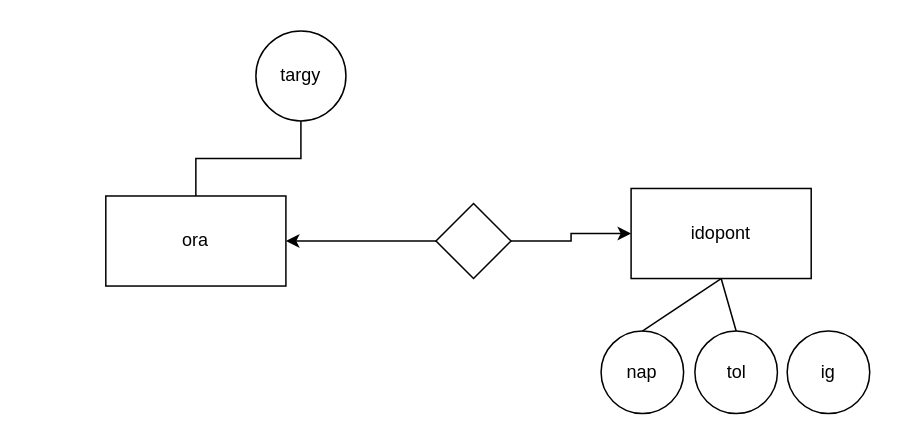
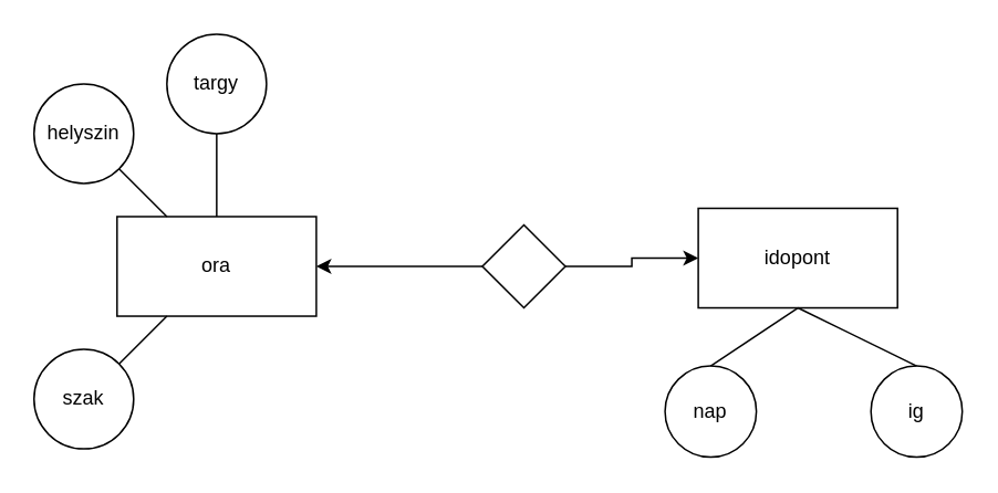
  <mxCell id="0" />
  <mxCell id="1" parent="0" />
  <mxCell id="2" value="" style="edgeStyle=orthogonalEdgeStyle;rounded=0;orthogonalLoop=1;jettySize=auto;html=1;endArrow=none;endFill=0;" parent="1" source="3" target="8" edge="1"><mxGeometry relative="1" as="geometry" /></mxCell>
  <mxCell id="3" value="ora" style="rounded=0;whiteSpace=wrap;html=1;" parent="1" vertex="1"><mxGeometry x="70" y="130" width="120" height="60" as="geometry" /></mxCell>
  <mxCell id="4" value="idopont" style="rounded=0;whiteSpace=wrap;html=1;" parent="1" vertex="1"><mxGeometry x="420" y="125" width="120" height="60" as="geometry" /></mxCell>
  <mxCell id="5" value="" style="edgeStyle=orthogonalEdgeStyle;rounded=0;orthogonalLoop=1;jettySize=auto;html=1;" parent="1" source="7" target="4" edge="1"><mxGeometry relative="1" as="geometry" /></mxCell>
  <mxCell id="6" value="" style="edgeStyle=orthogonalEdgeStyle;rounded=0;orthogonalLoop=1;jettySize=auto;html=1;endArrow=classic;endFill=1;" parent="1" source="7" target="3" edge="1"><mxGeometry relative="1" as="geometry" /></mxCell>
  <mxCell id="7" value="" style="rhombus;whiteSpace=wrap;html=1;" parent="1" vertex="1"><mxGeometry x="290" y="135" width="50" height="50" as="geometry" /></mxCell>
- <mxCell id="8" value="targy" style="ellipse;whiteSpace=wrap;html=1;rounded=0;" parent="1" vertex="1"><mxGeometry x="170" y="20" width="60" height="60" as="geometry" /></mxCell>
+ <mxCell id="8" value="targy" style="ellipse;whiteSpace=wrap;html=1;rounded=0;" parent="1" vertex="1"><mxGeometry x="100" y="20" width="60" height="60" as="geometry" /></mxCell>
+ <mxCell id="9" value="helyszin" style="ellipse;whiteSpace=wrap;html=1;rounded=0;" parent="1" vertex="1"><mxGeometry x="20" y="50" width="60" height="60" as="geometry" /></mxCell>
+ <mxCell id="10" value="szak" style="ellipse;whiteSpace=wrap;html=1;rounded=0;" parent="1" vertex="1"><mxGeometry x="20" y="210" width="60" height="60" as="geometry" /></mxCell>
+ <mxCell id="11" value="" style="endArrow=none;html=1;rounded=0;entryX=1;entryY=1;entryDx=0;entryDy=0;" parent="1" source="3" target="9" edge="1"><mxGeometry width="50" height="50" relative="1" as="geometry"><mxPoint x="140" y="270" as="sourcePoint" /><mxPoint x="190" y="220" as="targetPoint" /></mxGeometry></mxCell>
+ <mxCell id="12" value="" style="endArrow=none;html=1;rounded=0;exitX=0.25;exitY=1;exitDx=0;exitDy=0;" parent="1" source="3" target="10" edge="1"><mxGeometry width="50" height="50" relative="1" as="geometry"><mxPoint x="100" y="190" as="sourcePoint" /><mxPoint x="70" y="190" as="targetPoint" /></mxGeometry></mxCell>
  <mxCell id="13" value="nap&lt;span style=&quot;color: rgba(0, 0, 0, 0); font-family: monospace; font-size: 0px; text-align: start; text-wrap-mode: nowrap;&quot;&gt;%3CmxGraphModel%3E%3Croot%3E%3CmxCell%20id%3D%220%22%2F%3E%3CmxCell%20id%3D%221%22%20parent%3D%220%22%2F%3E%3CmxCell%20id%3D%222%22%20value%3D%22%22%20style%3D%22endArrow%3Dnone%3Bhtml%3D1%3Brounded%3D0%3BentryX%3D1%3BentryY%3D0.5%3BentryDx%3D0%3BentryDy%3D0%3BexitX%3D0%3BexitY%3D0.5%3BexitDx%3D0%3BexitDy%3D0%3B%22%20edge%3D%221%22%20parent%3D%221%22%3E%3CmxGeometry%20width%3D%2250%22%20height%3D%2250%22%20relative%3D%221%22%20as%3D%22geometry%22%3E%3CmxPoint%20x%3D%22150%22%20y%3D%22310%22%20as%3D%22sourcePoint%22%2F%3E%3CmxPoint%20x%3D%22120%22%20y%3D%22310%22%20as%3D%22targetPoint%22%2F%3E%3C%2FmxGeometry%3E%3C%2FmxCell%3E%3C%2Froot%3E%3C%2FmxGraphModel%3E&lt;/span&gt;" style="ellipse;whiteSpace=wrap;html=1;aspect=fixed;" parent="1" vertex="1"><mxGeometry x="400" y="220" width="55" height="55" as="geometry" /></mxCell>
- <mxCell id="14" value="tol" style="ellipse;whiteSpace=wrap;html=1;aspect=fixed;" parent="1" vertex="1"><mxGeometry x="462.5" y="220" width="55" height="55" as="geometry" /></mxCell>
  <mxCell id="15" value="ig" style="ellipse;whiteSpace=wrap;html=1;aspect=fixed;" parent="1" vertex="1"><mxGeometry x="524" y="220" width="55" height="55" as="geometry" /></mxCell>
  <mxCell id="16" value="" style="endArrow=none;html=1;rounded=0;exitX=0.5;exitY=1;exitDx=0;exitDy=0;entryX=0.5;entryY=0;entryDx=0;entryDy=0;" parent="1" source="4" target="13" edge="1"><mxGeometry width="50" height="50" relative="1" as="geometry"><mxPoint x="139" y="220" as="sourcePoint" /><mxPoint x="110" y="249" as="targetPoint" /></mxGeometry></mxCell>
- <mxCell id="17" value="" style="endArrow=none;html=1;rounded=0;exitX=0.5;exitY=1;exitDx=0;exitDy=0;entryX=0.5;entryY=0;entryDx=0;entryDy=0;" parent="1" source="4" target="14" edge="1"><mxGeometry width="50" height="50" relative="1" as="geometry"><mxPoint x="562" y="220" as="sourcePoint" /><mxPoint x="500" y="250" as="targetPoint" /></mxGeometry></mxCell>
+ <mxCell id="18" value="" style="endArrow=none;html=1;rounded=0;exitX=0.5;exitY=1;exitDx=0;exitDy=0;entryX=0.5;entryY=0;entryDx=0;entryDy=0;" parent="1" source="4" target="15" edge="1"><mxGeometry width="50" height="50" relative="1" as="geometry"><mxPoint x="540" y="230" as="sourcePoint" /><mxPoint x="540" y="260" as="targetPoint" /></mxGeometry></mxCell>
